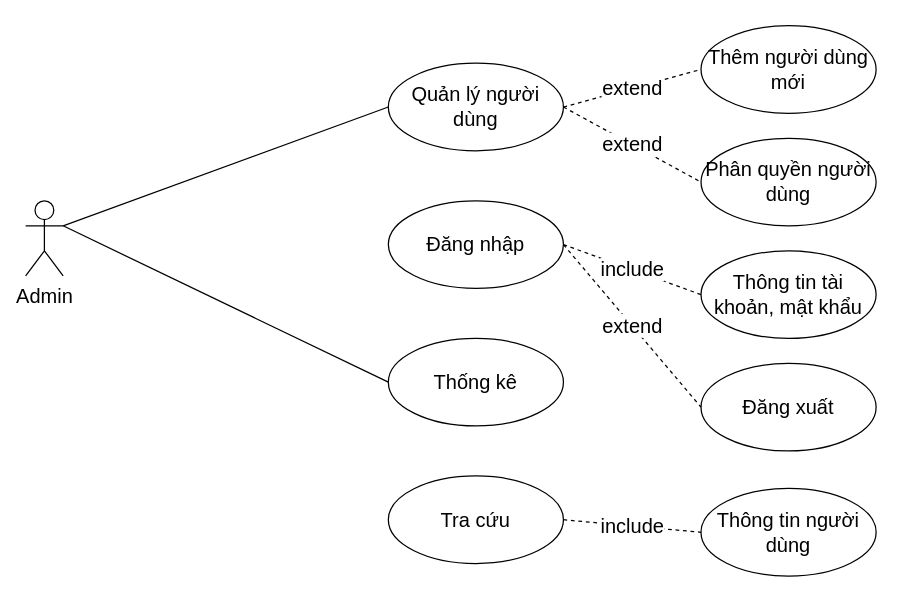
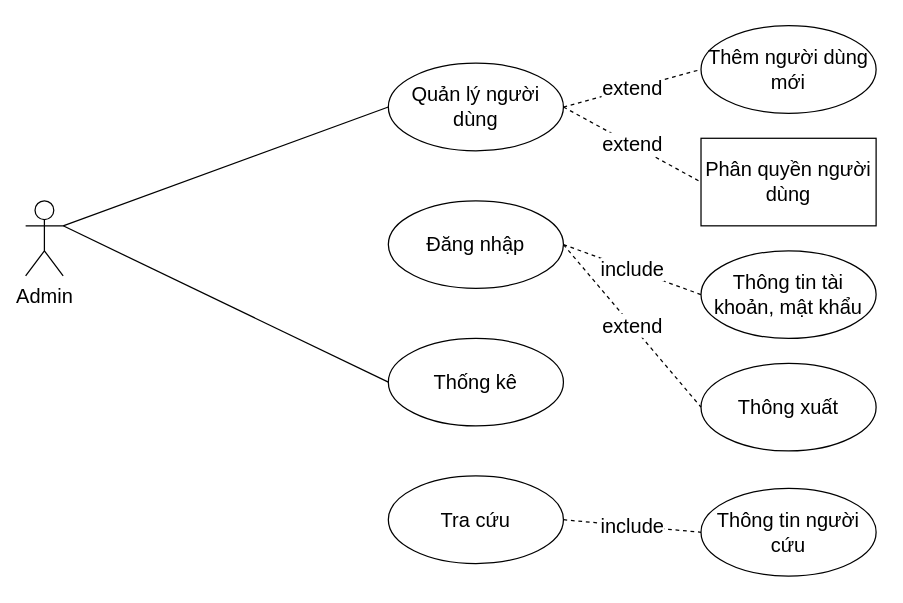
  <mxCell id="0" />
  <mxCell id="1" parent="0" />
  <mxCell id="2" value="Admin" style="shape=umlActor;verticalLabelPosition=bottom;verticalAlign=top;html=1;outlineConnect=0;fontSize=16;" parent="1" vertex="1"><mxGeometry x="20" y="160" width="30" height="60" as="geometry" /></mxCell>
  <mxCell id="3" value="Đăng nhập" style="ellipse;whiteSpace=wrap;html=1;strokeWidth=1;fontSize=16;" parent="1" vertex="1"><mxGeometry x="310" y="160" width="140" height="70" as="geometry" /></mxCell>
  <mxCell id="4" value="Thống kê" style="ellipse;whiteSpace=wrap;html=1;strokeWidth=1;fontSize=16;" parent="1" vertex="1"><mxGeometry x="310" y="270" width="140" height="70" as="geometry" /></mxCell>
  <mxCell id="5" value="Tra cứu" style="ellipse;whiteSpace=wrap;html=1;strokeWidth=1;fontSize=16;" parent="1" vertex="1"><mxGeometry x="310" y="380" width="140" height="70" as="geometry" /></mxCell>
  <mxCell id="6" value="Quản lý người dùng" style="ellipse;whiteSpace=wrap;html=1;strokeWidth=1;fontSize=16;" parent="1" vertex="1"><mxGeometry x="310" y="50" width="140" height="70" as="geometry" /></mxCell>
  <mxCell id="7" value="" style="endArrow=none;html=1;rounded=0;entryX=0;entryY=0.5;entryDx=0;entryDy=0;exitX=1;exitY=0.333;exitDx=0;exitDy=0;exitPerimeter=0;fontSize=16;" parent="1" source="2" target="6" edge="1"><mxGeometry width="50" height="50" relative="1" as="geometry"><mxPoint x="40" y="170" as="sourcePoint" /><mxPoint x="180" y="90" as="targetPoint" /></mxGeometry></mxCell>
  <mxCell id="8" value="" style="endArrow=none;html=1;rounded=0;entryX=0;entryY=0.5;entryDx=0;entryDy=0;exitX=1;exitY=0.333;exitDx=0;exitDy=0;exitPerimeter=0;fontSize=16;" parent="1" source="2" target="4" edge="1"><mxGeometry width="50" height="50" relative="1" as="geometry"><mxPoint x="160" y="160" as="sourcePoint" /><mxPoint x="330" y="655" as="targetPoint" /></mxGeometry></mxCell>
  <mxCell id="9" value="include" style="endArrow=none;dashed=1;html=1;rounded=0;entryX=0;entryY=0.5;entryDx=0;entryDy=0;exitX=1;exitY=0.5;exitDx=0;exitDy=0;fontSize=16;" parent="1" source="3" target="10" edge="1"><mxGeometry width="50" height="50" relative="1" as="geometry"><mxPoint x="530" y="300" as="sourcePoint" /><mxPoint x="580" y="250" as="targetPoint" /></mxGeometry></mxCell>
  <mxCell id="10" value="Thông tin tài khoản, mật khẩu" style="ellipse;whiteSpace=wrap;html=1;strokeWidth=1;fontSize=16;" parent="1" vertex="1"><mxGeometry x="560" y="200" width="140" height="70" as="geometry" /></mxCell>
- <mxCell id="11" value="Đăng xuất" style="ellipse;whiteSpace=wrap;html=1;strokeWidth=1;fontSize=16;" parent="1" vertex="1"><mxGeometry x="560" y="290" width="140" height="70" as="geometry" /></mxCell>
+ <mxCell id="11" value="Thông xuất" style="ellipse;whiteSpace=wrap;html=1;strokeWidth=1;fontSize=16;" parent="1" vertex="1"><mxGeometry x="560" y="290" width="140" height="70" as="geometry" /></mxCell>
  <mxCell id="12" value="extend" style="endArrow=none;dashed=1;html=1;rounded=0;entryX=0;entryY=0.5;entryDx=0;entryDy=0;exitX=1;exitY=0.5;exitDx=0;exitDy=0;fontSize=16;" parent="1" source="3" target="11" edge="1"><mxGeometry width="50" height="50" relative="1" as="geometry"><mxPoint x="470" y="295" as="sourcePoint" /><mxPoint x="580" y="225" as="targetPoint" /></mxGeometry></mxCell>
- <mxCell id="13" value="Thông tin người dùng" style="ellipse;whiteSpace=wrap;html=1;strokeWidth=1;fontSize=16;" parent="1" vertex="1"><mxGeometry x="560" y="390" width="140" height="70" as="geometry" /></mxCell>
+ <mxCell id="13" value="Thông tin người cứu" style="ellipse;whiteSpace=wrap;html=1;strokeWidth=1;fontSize=16;" parent="1" vertex="1"><mxGeometry x="560" y="390" width="140" height="70" as="geometry" /></mxCell>
  <mxCell id="14" value="include" style="endArrow=none;dashed=1;html=1;rounded=0;entryX=0;entryY=0.5;entryDx=0;entryDy=0;exitX=1;exitY=0.5;exitDx=0;exitDy=0;fontSize=16;" parent="1" source="5" target="13" edge="1"><mxGeometry width="50" height="50" relative="1" as="geometry"><mxPoint x="470" y="295" as="sourcePoint" /><mxPoint x="580" y="225" as="targetPoint" /></mxGeometry></mxCell>
  <mxCell id="15" value="Thêm người dùng mới" style="ellipse;whiteSpace=wrap;html=1;strokeWidth=1;fontSize=16;" parent="1" vertex="1"><mxGeometry x="560" y="20" width="140" height="70" as="geometry" /></mxCell>
  <mxCell id="16" value="extend" style="endArrow=none;dashed=1;html=1;rounded=0;entryX=0;entryY=0.5;entryDx=0;entryDy=0;exitX=1;exitY=0.5;exitDx=0;exitDy=0;fontSize=16;" parent="1" source="6" target="15" edge="1"><mxGeometry width="50" height="50" relative="1" as="geometry"><mxPoint x="470" y="295" as="sourcePoint" /><mxPoint x="580" y="325" as="targetPoint" /></mxGeometry></mxCell>
- <mxCell id="17" value="Phân quyền người dùng" style="ellipse;whiteSpace=wrap;html=1;strokeWidth=1;fontSize=16;" parent="1" vertex="1"><mxGeometry x="560" y="110" width="140" height="70" as="geometry" /></mxCell>
+ <mxCell id="17" value="Phân quyền người dùng" style="whiteSpace=wrap;html=1;strokeWidth=1;fontSize=16;rounded=0;" parent="1" vertex="1"><mxGeometry x="560" y="110" width="140" height="70" as="geometry" /></mxCell>
  <mxCell id="18" value="extend" style="endArrow=none;dashed=1;html=1;rounded=0;entryX=0;entryY=0.5;entryDx=0;entryDy=0;exitX=1;exitY=0.5;exitDx=0;exitDy=0;fontSize=16;" parent="1" source="6" target="17" edge="1"><mxGeometry width="50" height="50" relative="1" as="geometry"><mxPoint x="460" y="125" as="sourcePoint" /><mxPoint x="580" y="65" as="targetPoint" /></mxGeometry></mxCell>
